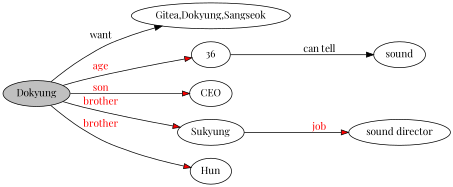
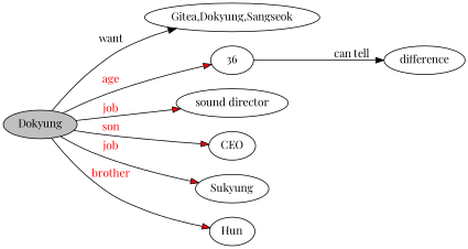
  digraph {
    fontname="Playfair Display"
    rankdir=LR
    node [fontname="Playfair Display"]
    edge [fontname="Playfair Display" fillcolor=red fontcolor=red style=filled]
    n1 [fillcolor=gray label=Dokyung style=filled]
    n2 [label="Gitea,Dokyung,Sangseok"]
    n3 [label=36]
    n4 [label="sound director"]
    n5 [label=CEO]
    n6 [label=Sukyung]
    n7 [label=Hun]
-   n8 [label=sound]
+   n8 [label=difference]
    n1 -> n2 [label=want fillcolor="" fontcolor="" style=""]
    n1 -> n3 [label=age]
-   n6 -> n4 [label=job]
+   n1 -> n4 [label=job]
    n1 -> n5 [label=son]
-   n1 -> n6 [label=brother]
+   n1 -> n6 [label=job]
    n1 -> n7 [label=brother]
    n3 -> n8 [label="can tell" fillcolor="" fontcolor="" style=""]
  }
